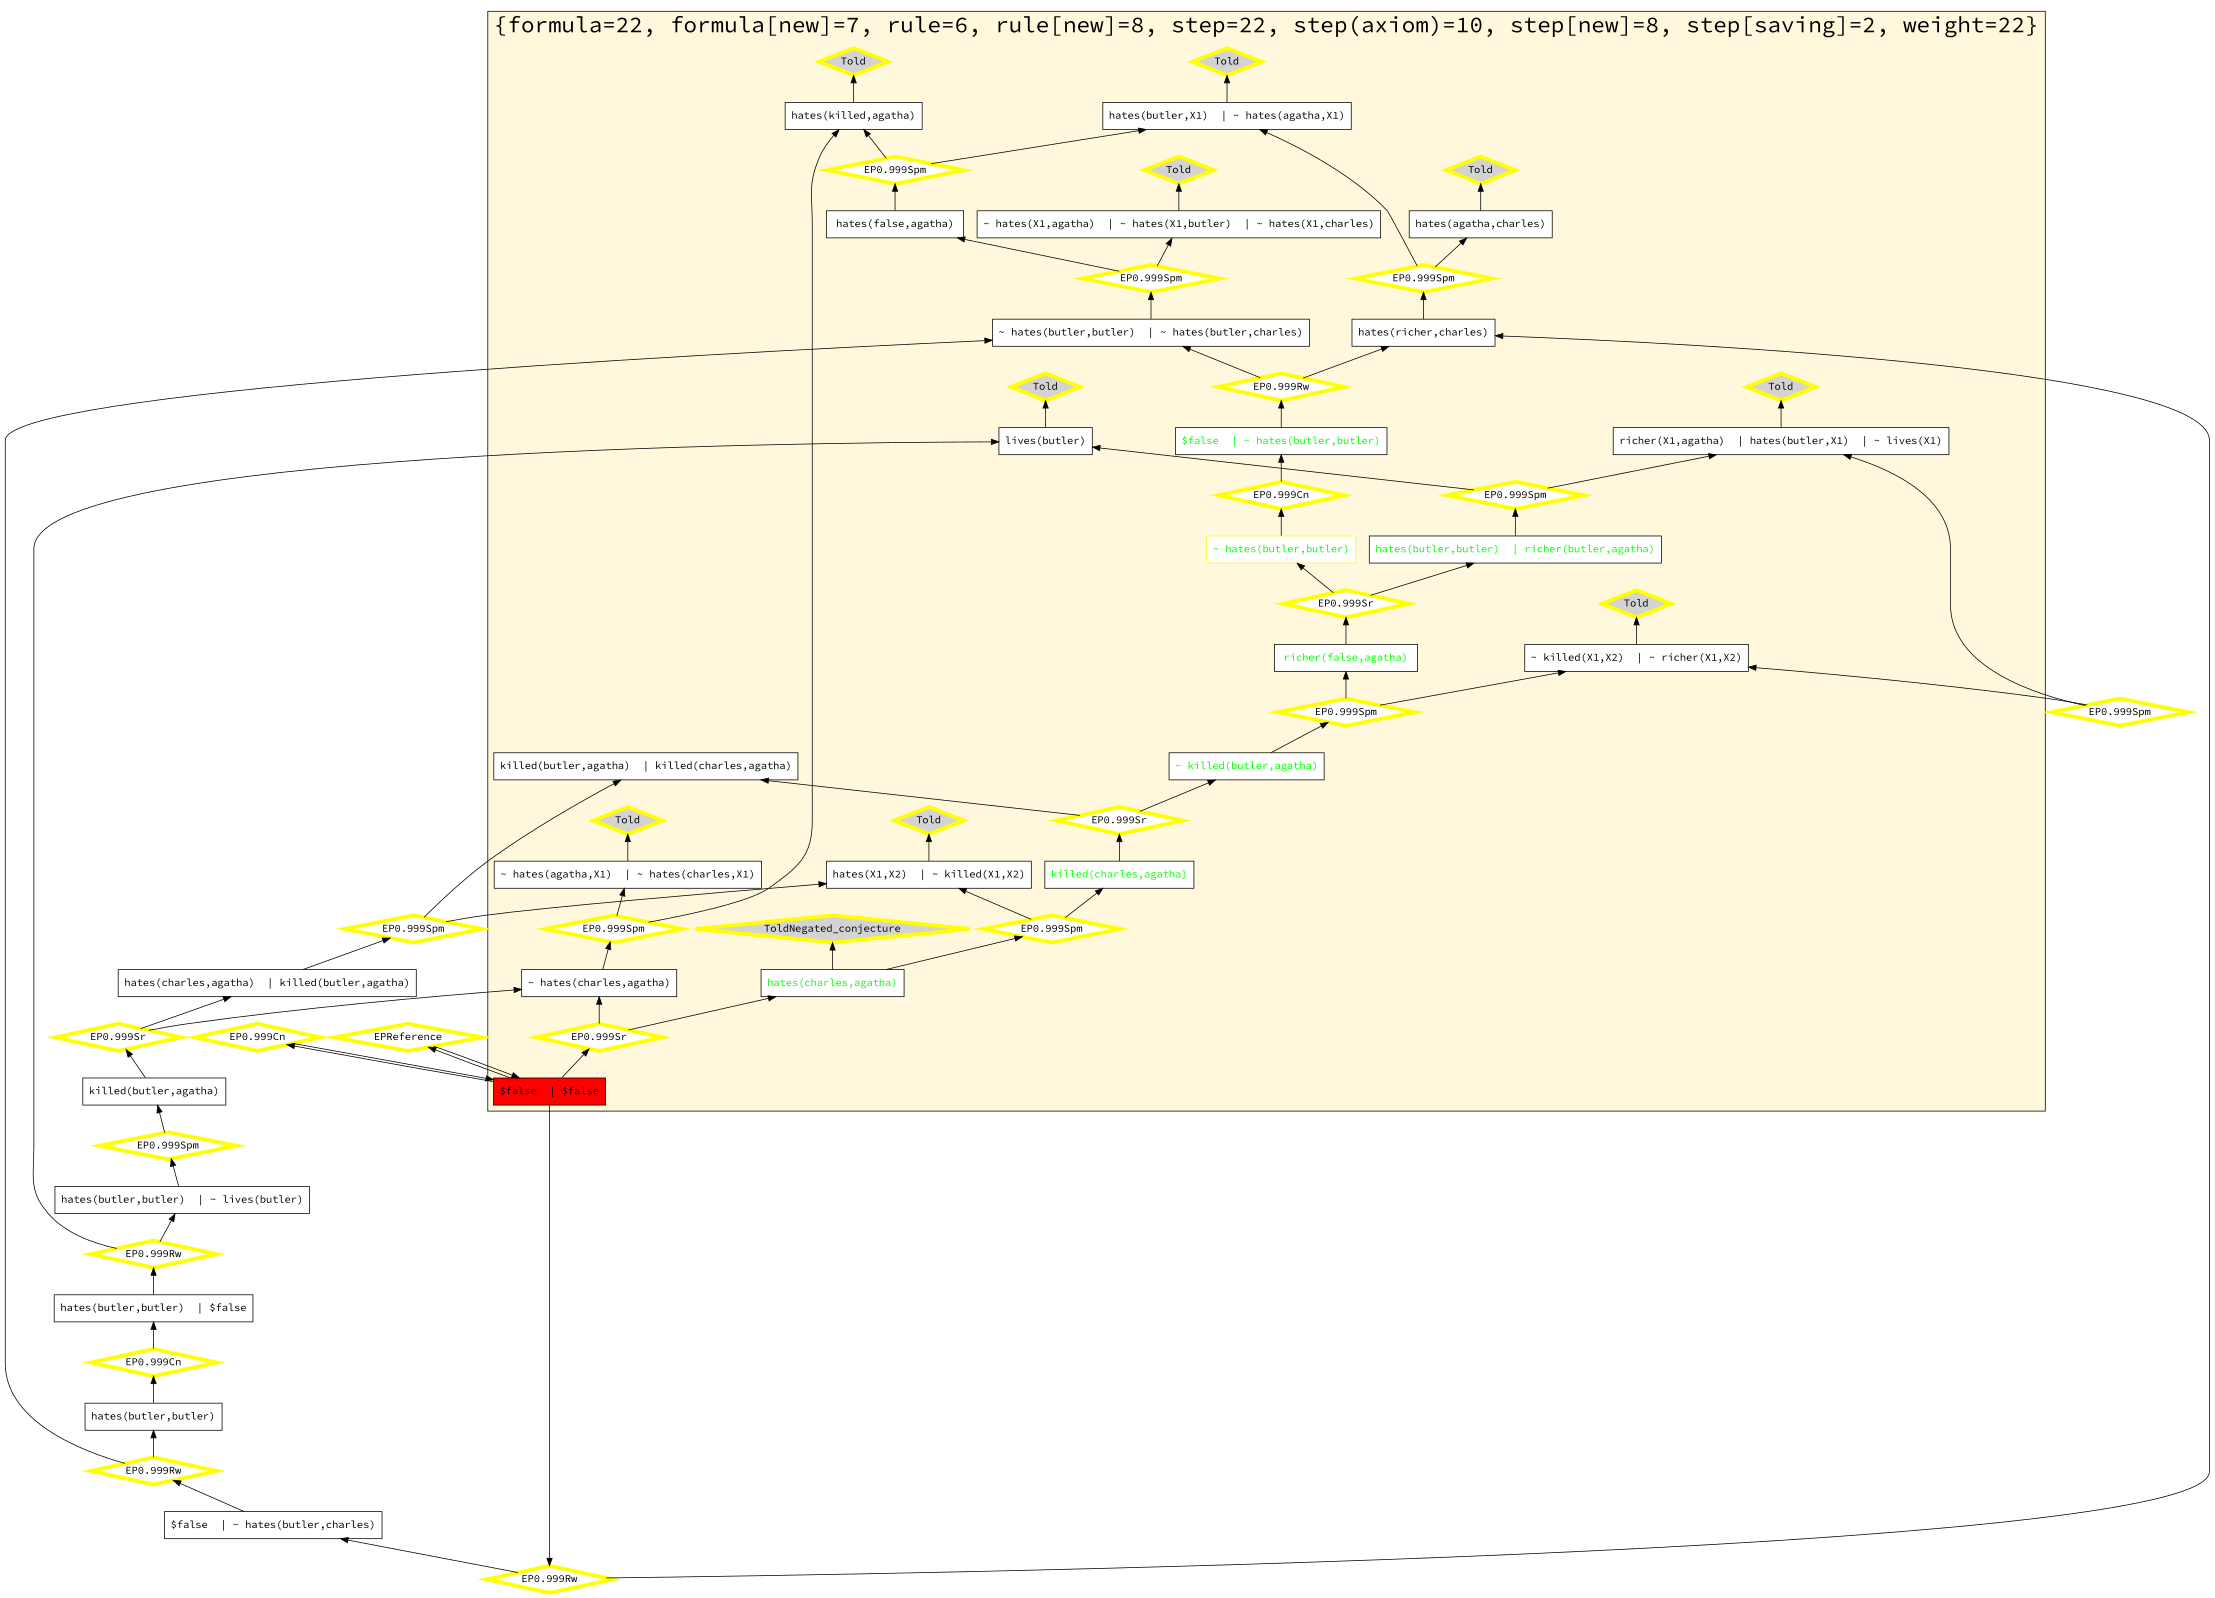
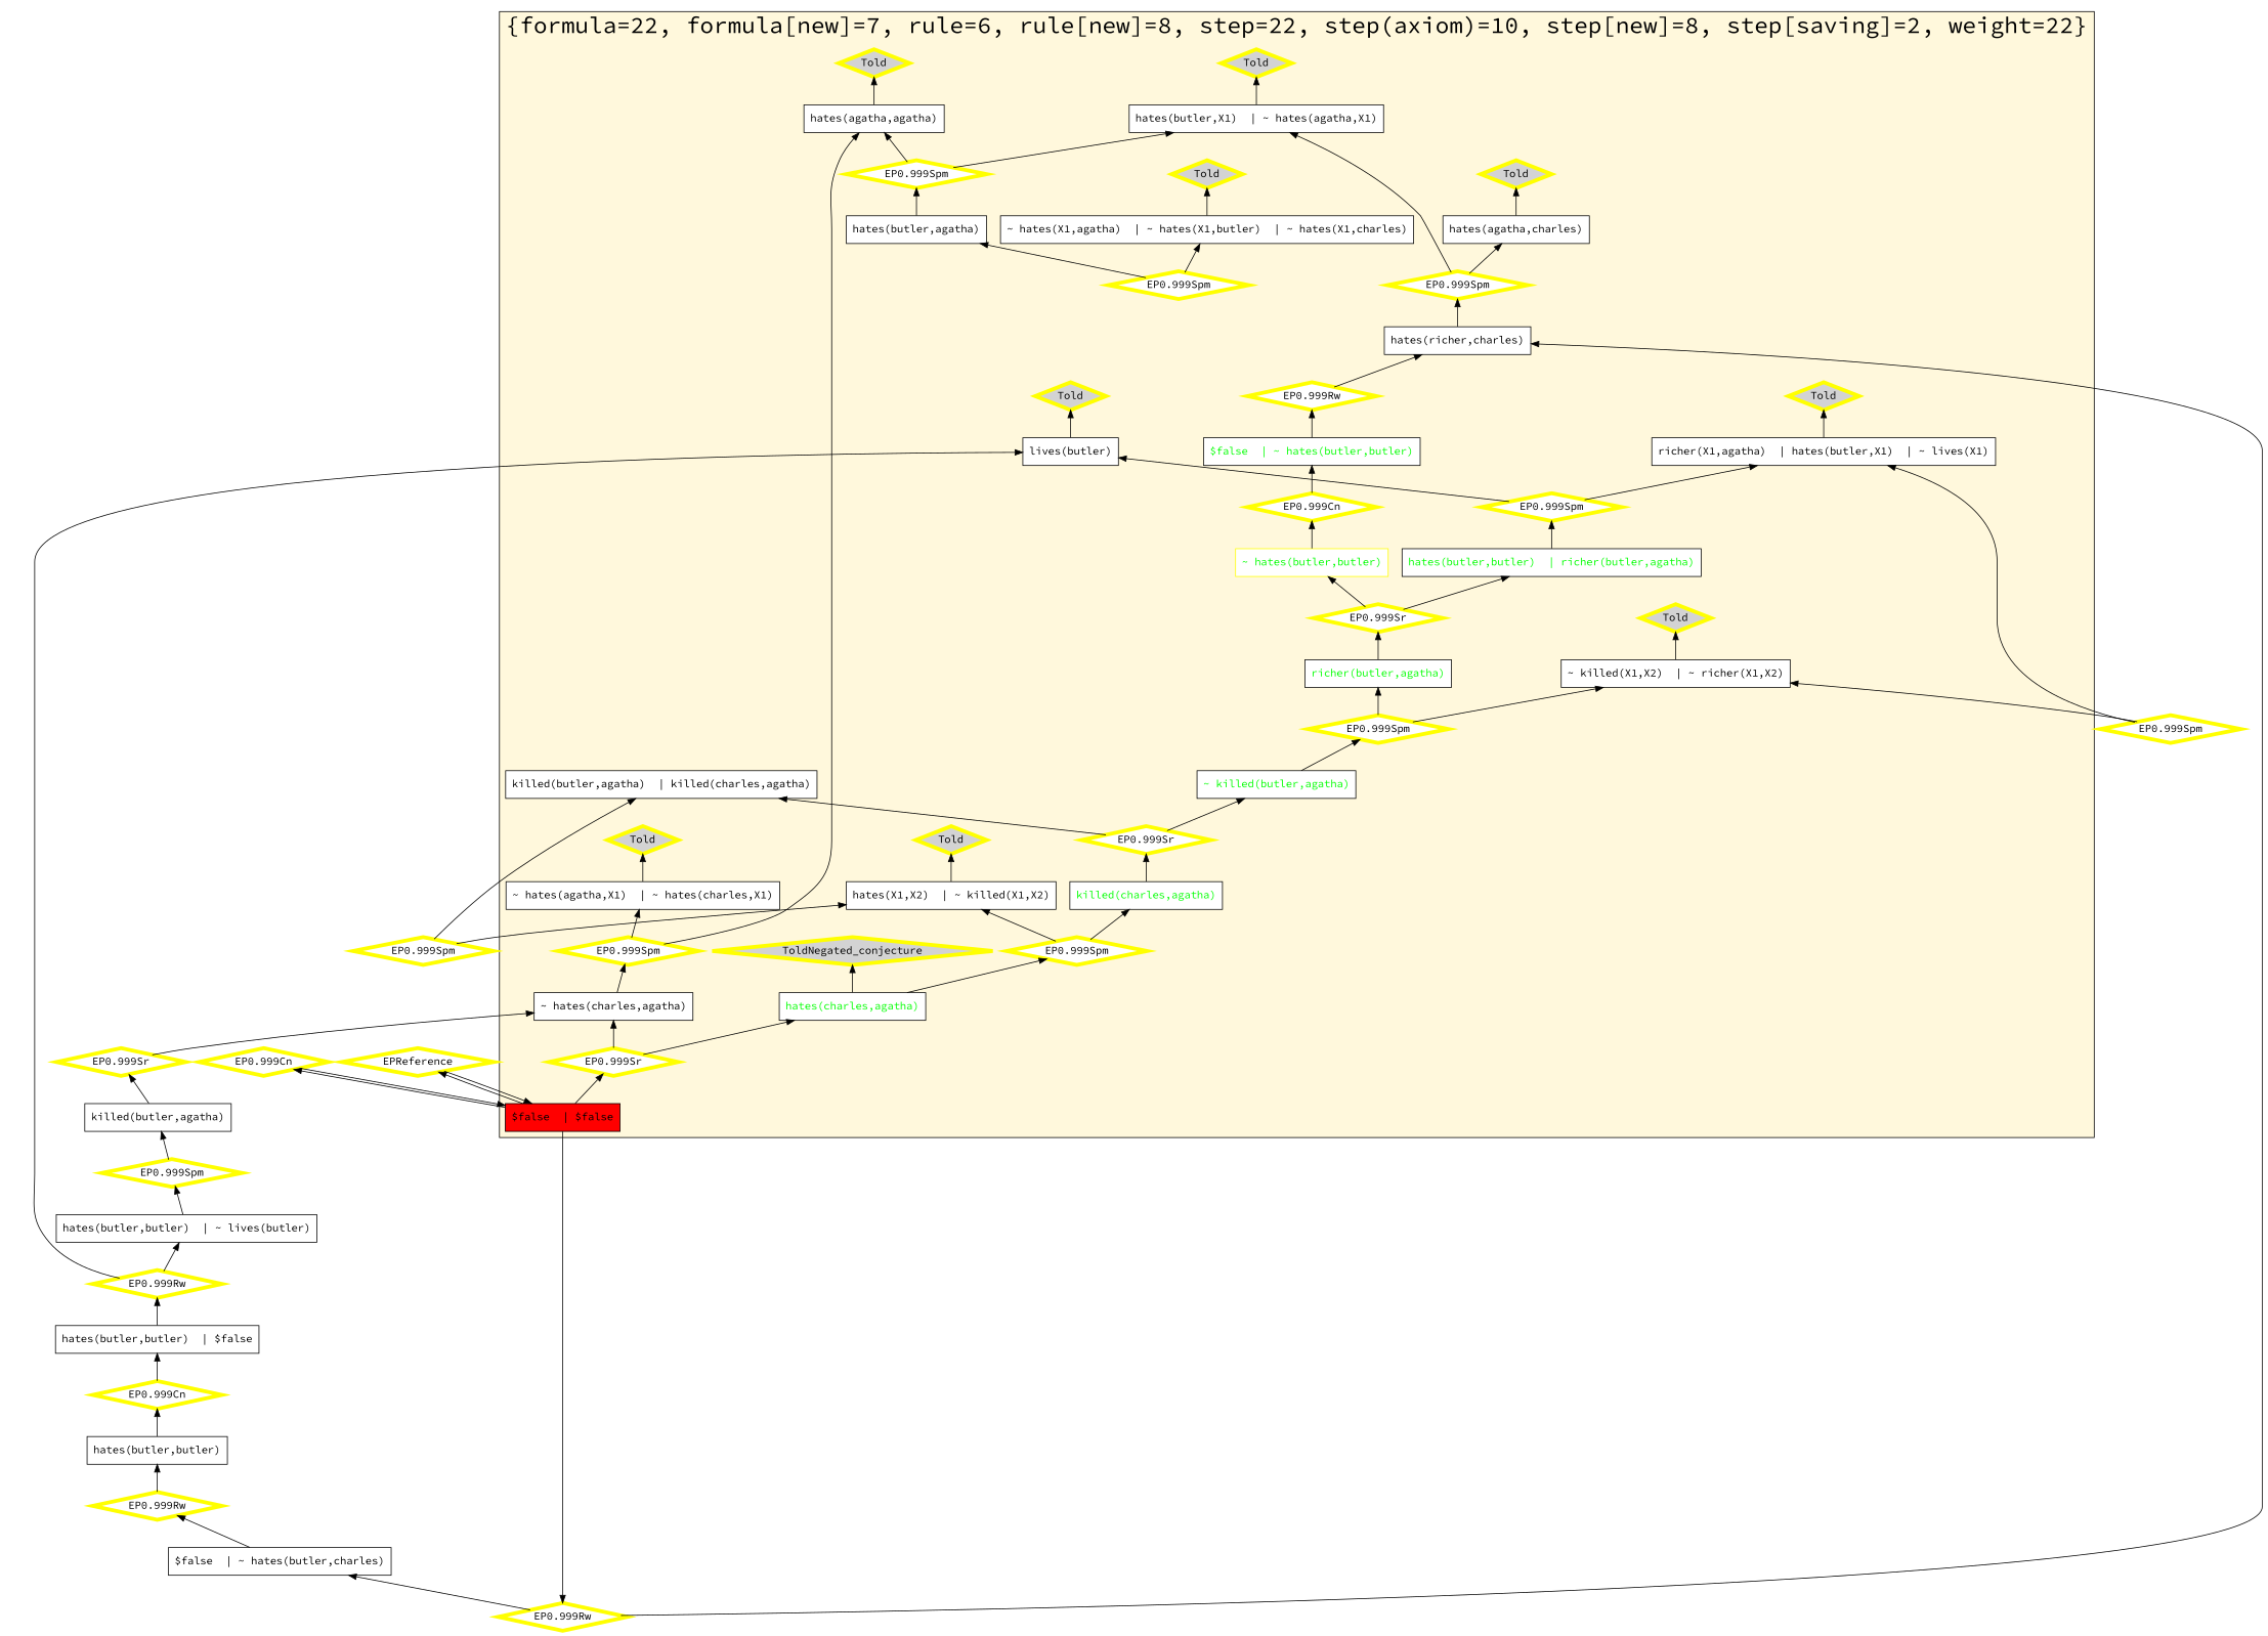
  digraph {
    fontname="Source Code Pro"
    rankdir=BT
    node [color=yellow fillcolor=white fontname="Source Code Pro" shape=diamond style=filled penwidth=5]
    edge [fontname="Source Code Pro"]
    n1 [color=black label="~ hates(agatha,X1)  | ~ hates(charles,X1)" shape=box penwidth=""]
-   n2 [color=black label="hates(false,agatha)" shape=box penwidth=""]
+   n2 [color=black label="hates(butler,agatha)" shape=box penwidth=""]
    n3 [color=black fontcolor=green label="hates(charles,agatha)" shape=box penwidth=""]
    n4 [color=black label="~ killed(X1,X2)  | ~ richer(X1,X2)" shape=box penwidth=""]
-   n5 [color=black fontcolor=green label="richer(false,agatha)" shape=box penwidth=""]
+   n5 [color=black fontcolor=green label="richer(butler,agatha)" shape=box penwidth=""]
    n6 [fontcolor=green label="~ hates(butler,butler)" shape=box penwidth=""]
    n7 [color=black label="~ hates(charles,agatha)" shape=box penwidth=""]
-   n8 [color=black label="~ hates(butler,butler)  | ~ hates(butler,charles)" shape=box penwidth=""]
    n9 [color=black fontcolor=green label="$false  | ~ hates(butler,butler)" shape=box penwidth=""]
    n10 [color=black label="lives(butler)" shape=box penwidth=""]
    n11 [color=black fillcolor=red label="$false  | $false" shape=box penwidth=""]
    n12 [color=black label="hates(X1,X2)  | ~ killed(X1,X2)" shape=box penwidth=""]
    n13 [color=black label="hates(butler,X1)  | ~ hates(agatha,X1)" shape=box penwidth=""]
    n14 [color=black label="hates(agatha,charles)" shape=box penwidth=""]
    n15 [color=black fontcolor=green label="~ killed(butler,agatha)" shape=box penwidth=""]
    n16 [color=black label="hates(richer,charles)" shape=box penwidth=""]
    n17 [color=black fontcolor=green label="killed(charles,agatha)" shape=box penwidth=""]
    n18 [color=black fontcolor=green label="hates(butler,butler)  | richer(butler,agatha)" shape=box penwidth=""]
-   n19 [color=black label="hates(killed,agatha)" shape=box penwidth=""]
+   n19 [color=black label="hates(agatha,agatha)" shape=box penwidth=""]
    n20 [color=black label="richer(X1,agatha)  | hates(butler,X1)  | ~ lives(X1)" shape=box penwidth=""]
    n21 [color=black label="killed(butler,agatha)  | killed(charles,agatha)" shape=box penwidth=""]
    n22 [color=black label="~ hates(X1,agatha)  | ~ hates(X1,butler)  | ~ hates(X1,charles)" shape=box penwidth=""]
    n23 [label="EP0.999Rw"]
    n24 [label="EP0.999Sr"]
    n25 [fillcolor=lightgrey label=Told]
    n26 [fillcolor=lightgrey label=ToldNegated_conjecture]
    n27 [fillcolor=lightgrey label=Told]
    n28 [label="EP0.999Spm"]
    n29 [label="EP0.999Spm"]
    n30 [fillcolor=lightgrey label=Told]
    n31 [fillcolor=lightgrey label=Told]
    n32 [label="EP0.999Spm"]
    n33 [label="EP0.999Sr"]
    n34 [label="EP0.999Spm"]
    n35 [fillcolor=lightgrey label=Told]
    n36 [fillcolor=lightgrey label=Told]
    n37 [fillcolor=lightgrey label=Told]
    n38 [fillcolor=lightgrey label=Told]
    n39 [label="EP0.999Spm"]
    n40 [label="EP0.999Cn"]
    n41 [label="EP0.999Sr"]
    n42 [label="EP0.999Spm"]
    n43 [label="EP0.999Spm"]
    n44 [fillcolor=lightgrey label=Told]
    n45 [label="EP0.999Cn"]
    n46 [label="EP0.999Rw"]
    n47 [label=EPReference]
    n48 [color=black label="hates(butler,butler)" shape=box penwidth=""]
    n49 [label="EP0.999Cn"]
    n50 [color=black label="hates(butler,butler)  | $false" shape=box penwidth=""]
    n51 [color=black label="$false  | ~ hates(butler,charles)" shape=box penwidth=""]
-   n52 [color=black label="hates(charles,agatha)  | killed(butler,agatha)" shape=box penwidth=""]
    n53 [label="EP0.999Spm"]
    n54 [color=black label="hates(butler,butler)  | ~ lives(butler)" shape=box penwidth=""]
    n55 [label="EP0.999Spm"]
    n56 [color=black label="killed(butler,agatha)" shape=box penwidth=""]
    n57 [label="EP0.999Spm"]
    n58 [label="EP0.999Rw"]
    n59 [label="EP0.999Rw"]
    n60 [label="EP0.999Sr"]
    subgraph cluster_1 {
      fillcolor=cornsilk
      fontsize=30
      label="{formula=22, formula[new]=7, rule=6, rule[new]=8, step=22, step(axiom)=10, step[new]=8, step[saving]=2, weight=22}"
      labelloc=b
      style=filled
      n1
      n2
      n3
      n4
      n5
      n6
      n7
-     n8
      n9
      n10
      n11
      n12
      n13
      n14
      n15
      n16
      n17
      n18
      n19
      n20
      n21
      n22
      n23
      n24
      n25
      n26
      n27
      n28
      n29
      n30
      n31
      n32
      n33
      n34
      n35
      n36
      n37
      n38
      n39
      n40
      n41
      n42
      n43
      n44
    }
    n1 -> n25
    n2 -> n28
    n3 -> n26
    n3 -> n29
    n4 -> n27
    n5 -> n41
    n6 -> n40
    n7 -> n34
-   n8 -> n39
    n9 -> n23
    n10 -> n30
    n11 -> n24
    n11 -> n45
    n11 -> n46
    n11 -> n47
    n12 -> n35
    n13 -> n44
    n14 -> n31
    n15 -> n32
    n16 -> n43
    n17 -> n33
    n18 -> n42
    n19 -> n38
    n20 -> n36
    n22 -> n37
-   n23 -> n8
    n23 -> n16
    n24 -> n3
    n24 -> n7
    n28 -> n13
    n28 -> n19
    n29 -> n12
    n29 -> n17
    n32 -> n4
    n32 -> n5
    n33 -> n15
    n33 -> n21
    n34 -> n1
    n34 -> n19
    n39 -> n2
    n39 -> n22
    n40 -> n9
    n41 -> n6
    n41 -> n18
    n42 -> n10
    n42 -> n20
    n43 -> n13
    n43 -> n14
    n45 -> n11
    n46 -> n16
    n46 -> n51
    n47 -> n11
    n48 -> n49
    n49 -> n50
    n50 -> n59
    n51 -> n58
-   n52 -> n53
    n53 -> n12
    n53 -> n21
    n54 -> n55
    n55 -> n56
    n56 -> n60
    n57 -> n4
    n57 -> n20
-   n58 -> n8
    n58 -> n48
    n59 -> n10
    n59 -> n54
    n60 -> n7
-   n60 -> n52
  }
